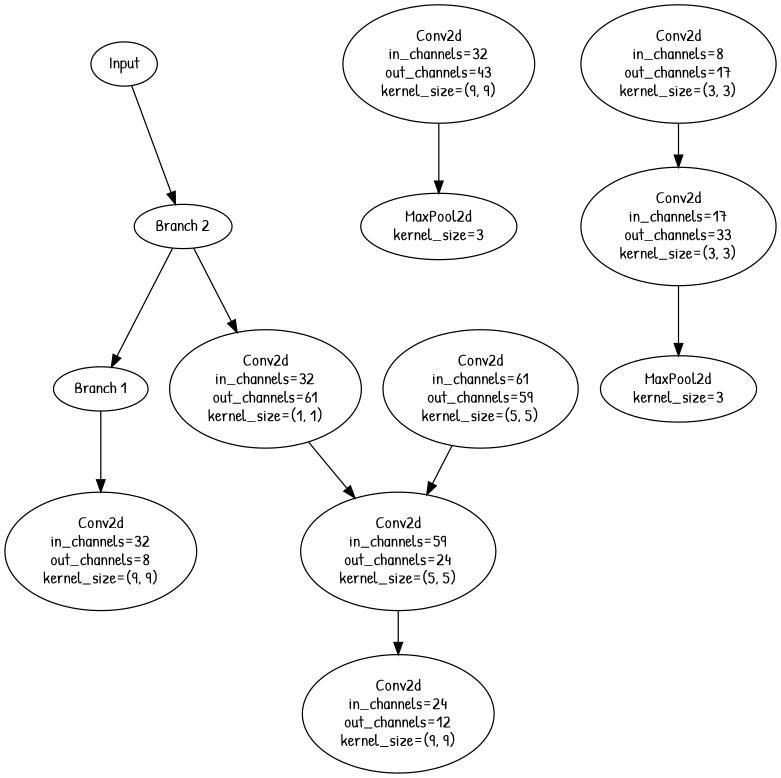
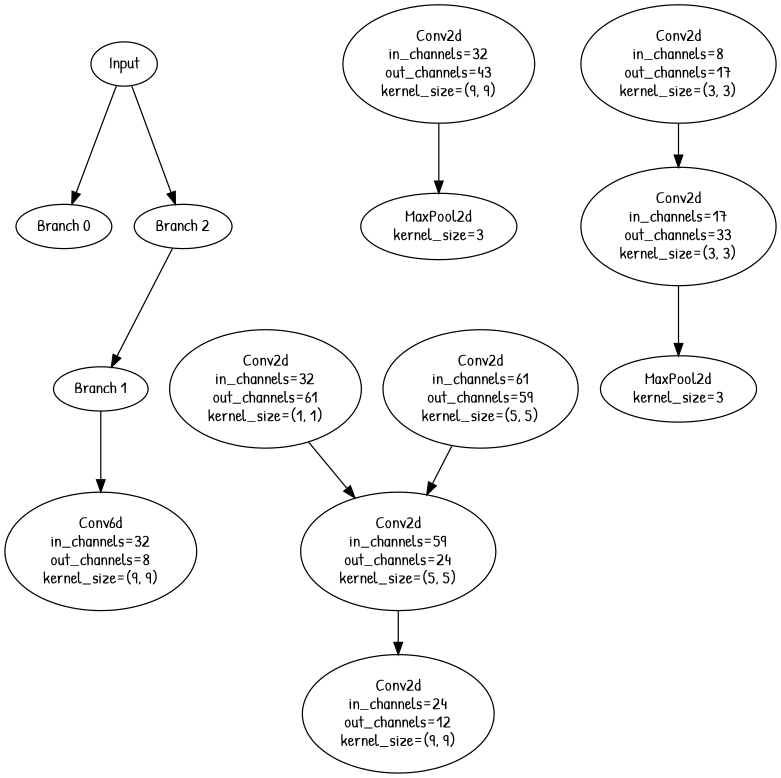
  digraph {
    fontname="Patrick Hand"
    node [fontname="Patrick Hand"]
    edge [fontname="Patrick Hand"]
    n1 [label=Input]
+   n2 [label="Branch 0"]
    n3 [label="Branch 2"]
    n4 [label="Branch 1"]
-   n5 [label="Conv2d\nin_channels=32\nout_channels=8\nkernel_size=(9, 9)"]
+   n5 [label="Conv6d\nin_channels=32\nout_channels=8\nkernel_size=(9, 9)"]
    n6 [label="Conv2d\nin_channels=32\nout_channels=61\nkernel_size=(1, 1)"]
    n7 [label="Conv2d\nin_channels=32\nout_channels=43\nkernel_size=(9, 9)"]
    n8 [label="MaxPool2d\nkernel_size=3"]
    n9 [label="Conv2d\nin_channels=8\nout_channels=17\nkernel_size=(3, 3)"]
    n10 [label="Conv2d\nin_channels=17\nout_channels=33\nkernel_size=(3, 3)"]
    n11 [label="MaxPool2d\nkernel_size=3"]
    n12 [label="Conv2d\nin_channels=59\nout_channels=24\nkernel_size=(5, 5)"]
    n13 [label="Conv2d\nin_channels=61\nout_channels=59\nkernel_size=(5, 5)"]
    n14 [label="Conv2d\nin_channels=24\nout_channels=12\nkernel_size=(9, 9)"]
+   n1 -> n2
    n1 -> n3
    n3 -> n4
-   n3 -> n6
    n4 -> n5
    n6 -> n12
    n7 -> n8
    n9 -> n10
    n10 -> n11
    n12 -> n14
    n13 -> n12
  }
